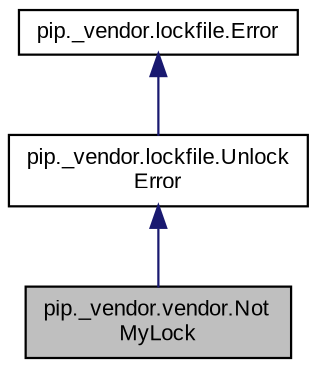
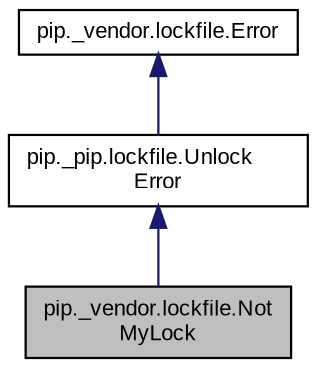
  digraph {
    fontname="Liberation Sans"
    node [color=black fillcolor=white fontname="Liberation Sans" fontsize=10 shape=record style=filled]
    edge [color=midnightblue dir=back fontname="Liberation Sans" fontsize=10 labelfontname=Helvetica labelfontsize=10 style=solid]
-   n1 [fillcolor=grey75 fontcolor=black height=0.2 label="pip._vendor.vendor.Not\lMyLock" width=0.4]
-   n2 [height=0.2 label="pip._vendor.lockfile.Unlock\lError" width=0.4]
+   n1 [fillcolor=grey75 fontcolor=black height=0.2 label="pip._vendor.lockfile.Not\lMyLock" width=0.4]
+   n2 [height=0.2 label="pip._pip.lockfile.Unlock\lError" width=0.4]
    n3 [height=0.2 label="pip._vendor.lockfile.Error" width=0.4]
    n2 -> n1
    n3 -> n2
  }
